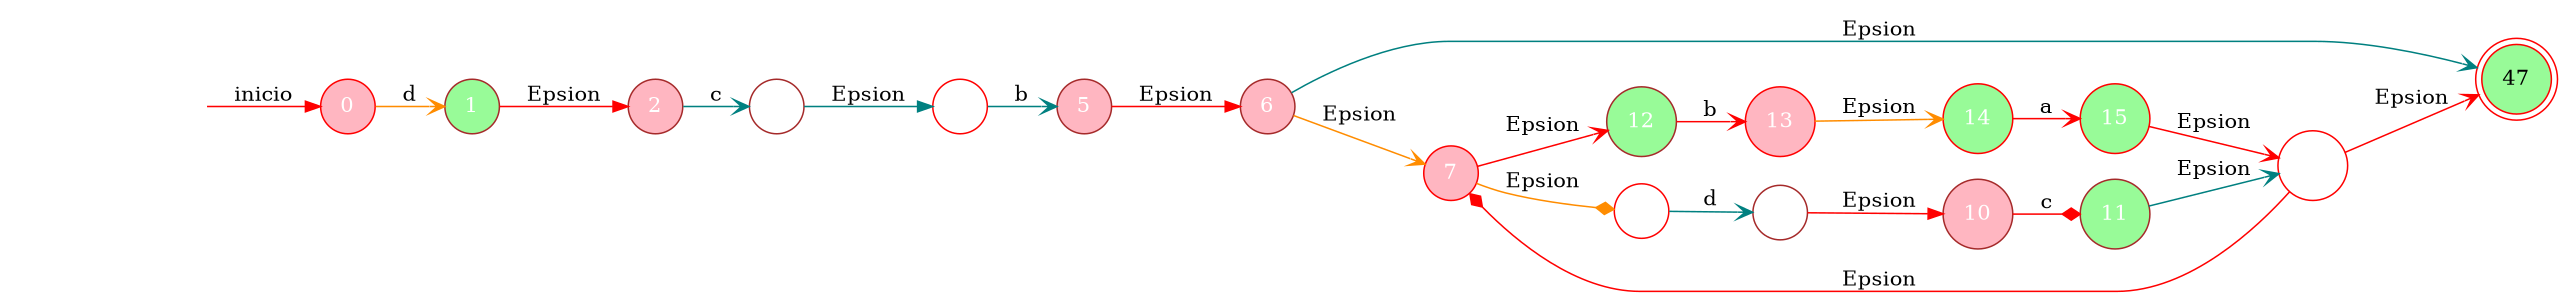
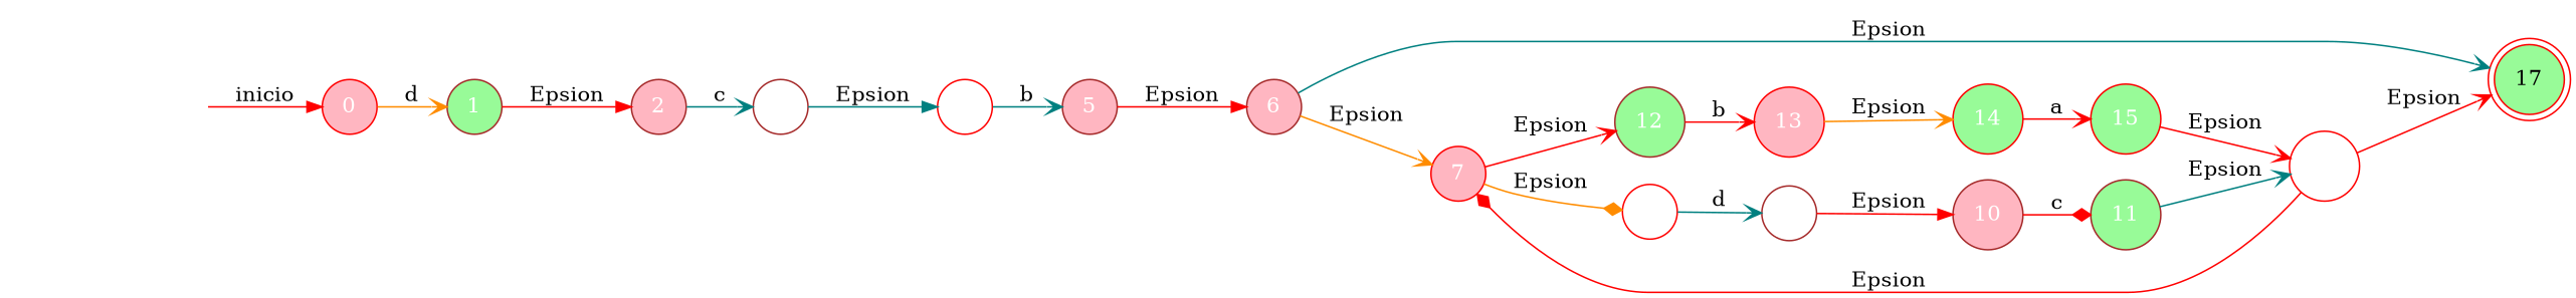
  digraph {
    rankdir=LR
    node [color=red shape=circle style=filled fillcolor=lightpink fontcolor=white]
    edge [color=red arrowhead=vee]
-   17 [shape=doublecircle fillcolor=palegreen label=47 fontcolor=""]
+   17 [shape=doublecircle fillcolor=palegreen fontcolor=""]
    secret_node [color=midnightblue style=invis fillcolor=""]
    0
    1 [color=brown fillcolor=palegreen]
    2 [color=brown]
    3 [color=brown fillcolor=white]
    4 [fillcolor=white]
    5 [color=brown]
    6 [color=brown]
    7
    12 [color=brown fillcolor=palegreen]
    8 [fillcolor=white]
    13
    9 [color=brown fillcolor=white]
    10 [color=brown]
    11 [color=brown fillcolor=palegreen]
    16 [fillcolor=white]
    14 [fillcolor=palegreen]
    15 [fillcolor=palegreen]
    secret_node -> 0 [label=inicio arrowhead=normal]
    0 -> 1 [color=darkorange label=d]
    1 -> 2 [label=Epsion arrowhead=normal]
    2 -> 3 [color=teal label=c]
    3 -> 4 [color=teal label=Epsion arrowhead=normal]
    4 -> 5 [color=teal label=b]
    5 -> 6 [label=Epsion arrowhead=normal]
    6 -> 17 [color=teal label=Epsion]
    6 -> 7 [color=darkorange label=Epsion]
    7 -> 12 [label=Epsion]
    7 -> 8 [color=darkorange label=Epsion arrowhead=diamond]
    12 -> 13 [label=b]
    8 -> 9 [color=teal label=d]
    13 -> 14 [color=darkorange label=Epsion]
    9 -> 10 [label=Epsion arrowhead=normal]
    10 -> 11 [label=c arrowhead=diamond]
    11 -> 16 [color=teal label=Epsion]
    16 -> 17 [label=Epsion]
    16 -> 7 [label=Epsion arrowhead=diamond]
    14 -> 15 [label=a]
    15 -> 16 [label=Epsion]
  }
